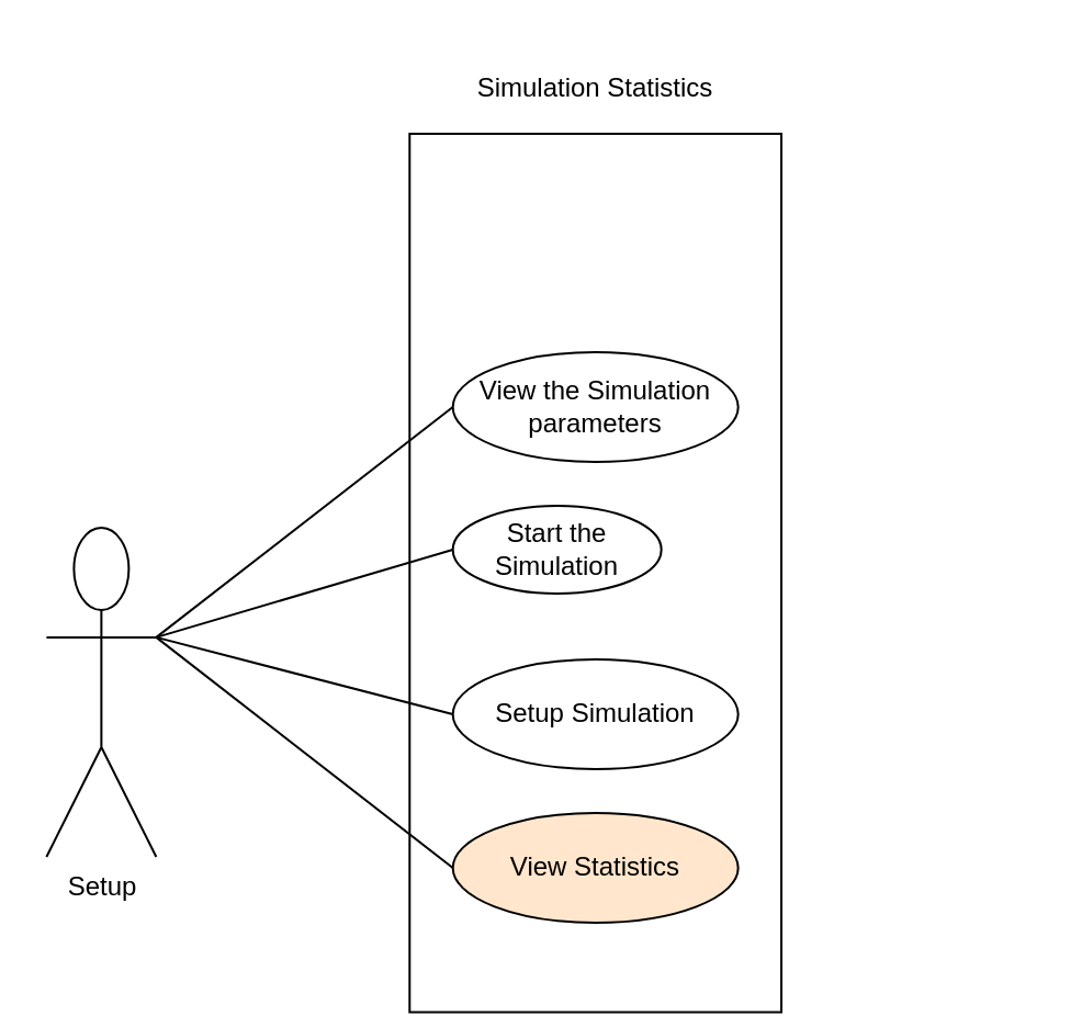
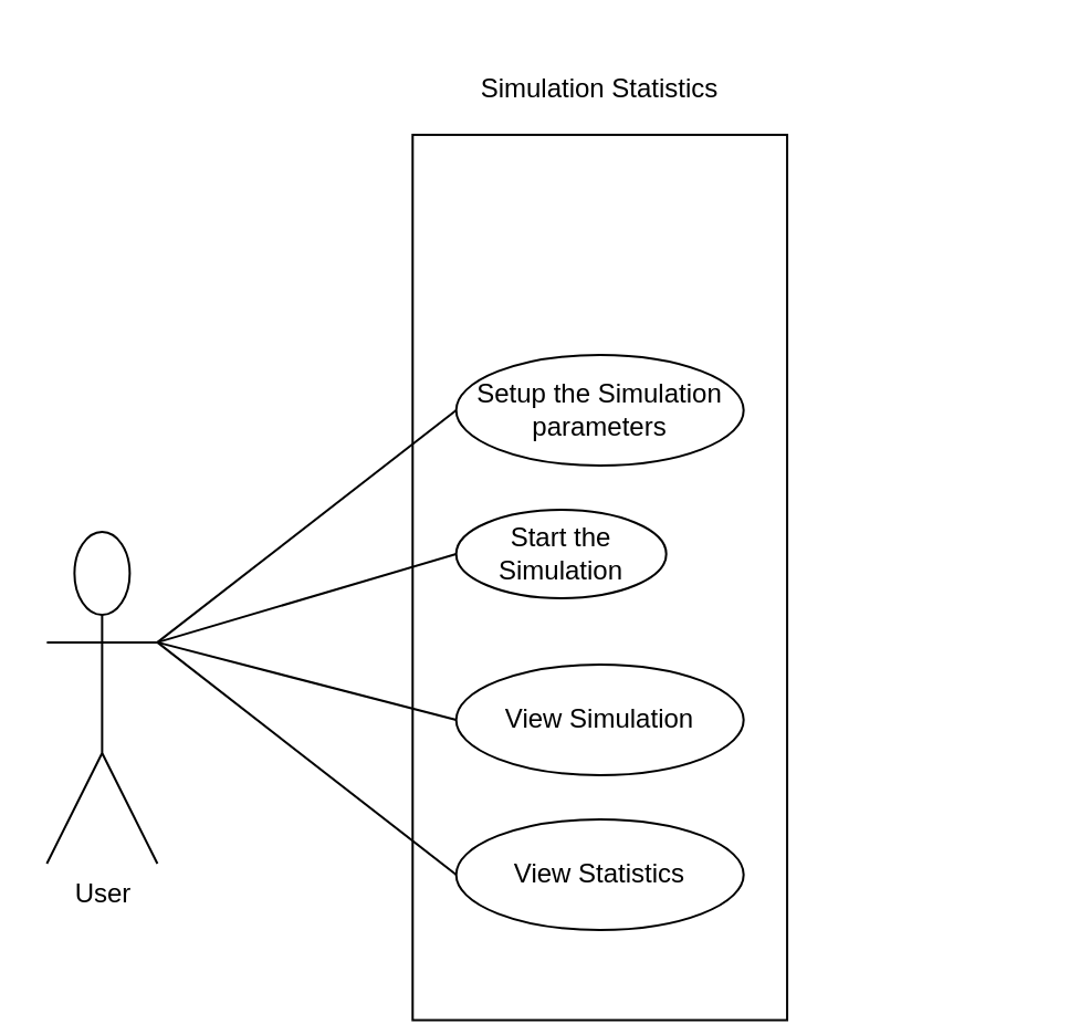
  <mxCell id="0" />
  <mxCell id="1" parent="0" />
- <mxCell id="2" value="Setup&lt;div&gt;&lt;br&gt;&lt;/div&gt;" style="shape=umlActor;verticalLabelPosition=bottom;verticalAlign=top;html=1;" vertex="1" parent="1"><mxGeometry x="20.69" y="240" width="50" height="150" as="geometry" /></mxCell>
+ <mxCell id="2" value="User&lt;div&gt;&lt;br&gt;&lt;/div&gt;" style="shape=umlActor;verticalLabelPosition=bottom;verticalAlign=top;html=1;" vertex="1" parent="1"><mxGeometry x="20.69" y="240" width="50" height="150" as="geometry" /></mxCell>
  <mxCell id="3" value="" style="rounded=0;whiteSpace=wrap;html=1;rotation=90;" vertex="1" parent="1"><mxGeometry x="70.69" y="175.93" width="400.29" height="169.38" as="geometry" /></mxCell>
  <mxCell id="4" value="Start the Simulation" style="ellipse;whiteSpace=wrap;html=1;" vertex="1" parent="1"><mxGeometry x="205.84" y="230" width="95" height="40" as="geometry" /></mxCell>
- <mxCell id="5" value="Setup Simulation" style="ellipse;whiteSpace=wrap;html=1;" vertex="1" parent="1"><mxGeometry x="205.84" y="300" width="130" height="50" as="geometry" /></mxCell>
- <mxCell id="6" value="View the Simulation&lt;div&gt;parameters&lt;/div&gt;" style="ellipse;whiteSpace=wrap;html=1;" vertex="1" parent="1"><mxGeometry x="205.84" y="160" width="130" height="50" as="geometry" /></mxCell>
+ <mxCell id="5" value="View Simulation" style="ellipse;whiteSpace=wrap;html=1;" vertex="1" parent="1"><mxGeometry x="205.84" y="300" width="130" height="50" as="geometry" /></mxCell>
+ <mxCell id="6" value="Setup the Simulation&lt;div&gt;parameters&lt;/div&gt;" style="ellipse;whiteSpace=wrap;html=1;" vertex="1" parent="1"><mxGeometry x="205.84" y="160" width="130" height="50" as="geometry" /></mxCell>
  <mxCell id="7" value="" style="endArrow=none;html=1;rounded=0;entryX=0;entryY=0.5;entryDx=0;entryDy=0;exitX=1;exitY=0.333;exitDx=0;exitDy=0;exitPerimeter=0;" edge="1" parent="1" source="2" target="6"><mxGeometry width="50" height="50" relative="1" as="geometry"><mxPoint x="460.2" y="540" as="sourcePoint" /><mxPoint x="510.2" y="490" as="targetPoint" /></mxGeometry></mxCell>
  <mxCell id="8" value="" style="endArrow=none;html=1;rounded=0;entryX=0;entryY=0.5;entryDx=0;entryDy=0;exitX=1;exitY=0.333;exitDx=0;exitDy=0;exitPerimeter=0;" edge="1" parent="1" target="4" source="2"><mxGeometry width="50" height="50" relative="1" as="geometry"><mxPoint x="70.2" y="480" as="sourcePoint" /><mxPoint x="206.2" y="235" as="targetPoint" /></mxGeometry></mxCell>
  <mxCell id="9" value="" style="endArrow=none;html=1;rounded=0;entryX=0;entryY=0.5;entryDx=0;entryDy=0;exitX=1;exitY=0.333;exitDx=0;exitDy=0;exitPerimeter=0;" edge="1" parent="1" target="5" source="2"><mxGeometry width="50" height="50" relative="1" as="geometry"><mxPoint x="70.2" y="480" as="sourcePoint" /><mxPoint x="216.2" y="245" as="targetPoint" /></mxGeometry></mxCell>
  <mxCell id="10" value="Simulation Statistics" style="text;html=1;align=center;verticalAlign=middle;whiteSpace=wrap;rounded=0;" vertex="1" parent="1"><mxGeometry x="160.84" y="20" width="220" height="40" as="geometry" /></mxCell>
- <mxCell id="11" value="View Statistics" style="ellipse;whiteSpace=wrap;html=1;fillColor=#ffe6cc;" vertex="1" parent="1"><mxGeometry x="205.84" y="370" width="130" height="50" as="geometry" /></mxCell>
+ <mxCell id="11" value="View Statistics" style="ellipse;whiteSpace=wrap;html=1;" vertex="1" parent="1"><mxGeometry x="205.84" y="370" width="130" height="50" as="geometry" /></mxCell>
  <mxCell id="12" value="" style="endArrow=none;html=1;rounded=0;exitX=1;exitY=0.333;exitDx=0;exitDy=0;exitPerimeter=0;entryX=0;entryY=0.5;entryDx=0;entryDy=0;" edge="1" parent="1" source="2" target="11"><mxGeometry width="50" height="50" relative="1" as="geometry"><mxPoint x="81" y="300" as="sourcePoint" /><mxPoint x="176" y="380" as="targetPoint" /></mxGeometry></mxCell>
